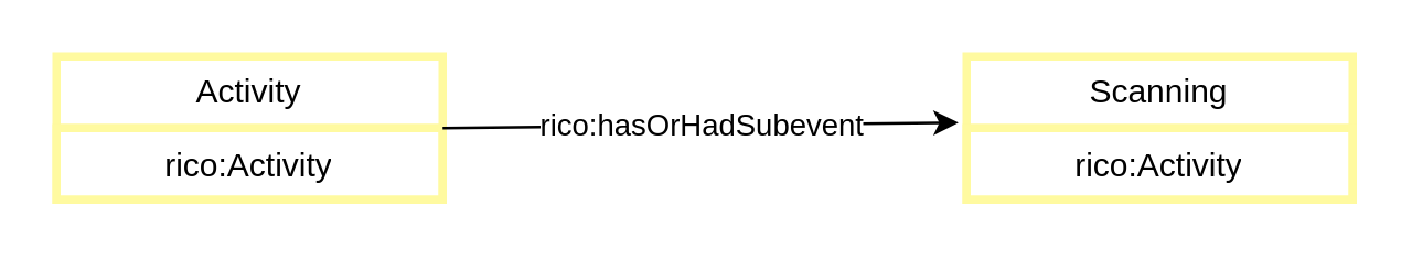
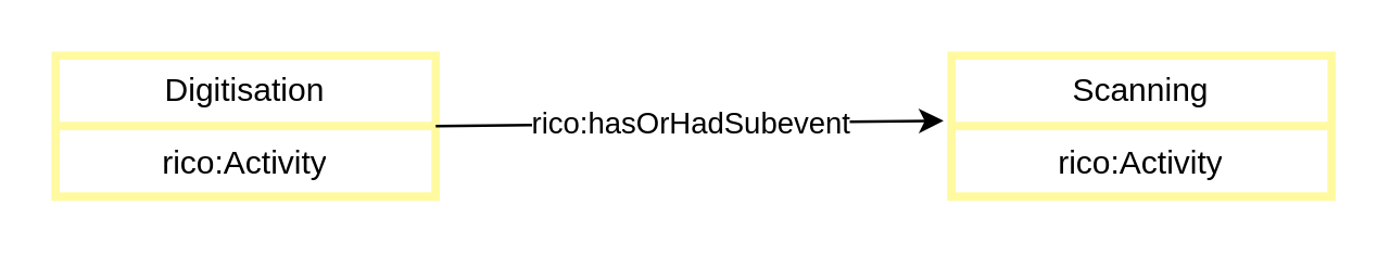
  <mxCell id="0" />
  <mxCell id="1" parent="0" />
- <mxCell id="2" value="Activity" style="swimlane;fontStyle=0;childLayout=stackLayout;horizontal=1;startSize=26;strokeColor=#FFFAA0;strokeWidth=3;fillColor=none;horizontalStack=0;resizeParent=1;resizeParentMax=0;resizeLast=0;collapsible=1;marginBottom=0;whiteSpace=wrap;html=1;" parent="1" vertex="1"><mxGeometry x="20" y="20" width="140" height="52" as="geometry" /></mxCell>
+ <mxCell id="2" value="Digitisation" style="swimlane;fontStyle=0;childLayout=stackLayout;horizontal=1;startSize=26;strokeColor=#FFFAA0;strokeWidth=3;fillColor=none;horizontalStack=0;resizeParent=1;resizeParentMax=0;resizeLast=0;collapsible=1;marginBottom=0;whiteSpace=wrap;html=1;" parent="1" vertex="1"><mxGeometry x="20" y="20" width="140" height="52" as="geometry" /></mxCell>
  <mxCell id="3" value="rico:Activity" style="text;strokeColor=#FFFAA0;strokeWidth=3;fillColor=none;align=center;verticalAlign=top;spacingLeft=4;spacingRight=4;overflow=hidden;rotatable=0;points=[[0,0.5],[1,0.5]];portConstraint=eastwest;whiteSpace=wrap;html=1;" parent="2" vertex="1"><mxGeometry y="26" width="140" height="26" as="geometry" /></mxCell>
  <mxCell id="4" value="Scanning" style="swimlane;fontStyle=0;childLayout=stackLayout;horizontal=1;startSize=26;strokeColor=#FFFAA0;strokeWidth=3;fillColor=none;horizontalStack=0;resizeParent=1;resizeParentMax=0;resizeLast=0;collapsible=1;marginBottom=0;whiteSpace=wrap;html=1;" parent="1" vertex="1"><mxGeometry x="350" y="20" width="140" height="52" as="geometry" /></mxCell>
  <mxCell id="5" value="rico:Activity" style="text;strokeColor=#FFFAA0;strokeWidth=3;fillColor=none;align=center;verticalAlign=top;spacingLeft=4;spacingRight=4;overflow=hidden;rotatable=0;points=[[0,0.5],[1,0.5]];portConstraint=eastwest;whiteSpace=wrap;html=1;" parent="4" vertex="1"><mxGeometry y="26" width="140" height="26" as="geometry" /></mxCell>
  <mxCell id="6" value="" style="endArrow=classic;html=1;rounded=0;entryX=-0.021;entryY=-0.077;entryDx=0;entryDy=0;entryPerimeter=0;exitX=1;exitY=0.5;exitDx=0;exitDy=0;" parent="1" source="2" target="5" edge="1"><mxGeometry relative="1" as="geometry"><mxPoint x="170" y="45" as="sourcePoint" /><mxPoint x="340" y="45" as="targetPoint" /></mxGeometry></mxCell>
  <mxCell id="7" value="rico:hasOrHadSubevent" style="edgeLabel;resizable=0;html=1;;align=center;verticalAlign=middle;" parent="6" connectable="0" vertex="1"><mxGeometry relative="1" as="geometry" /></mxCell>
